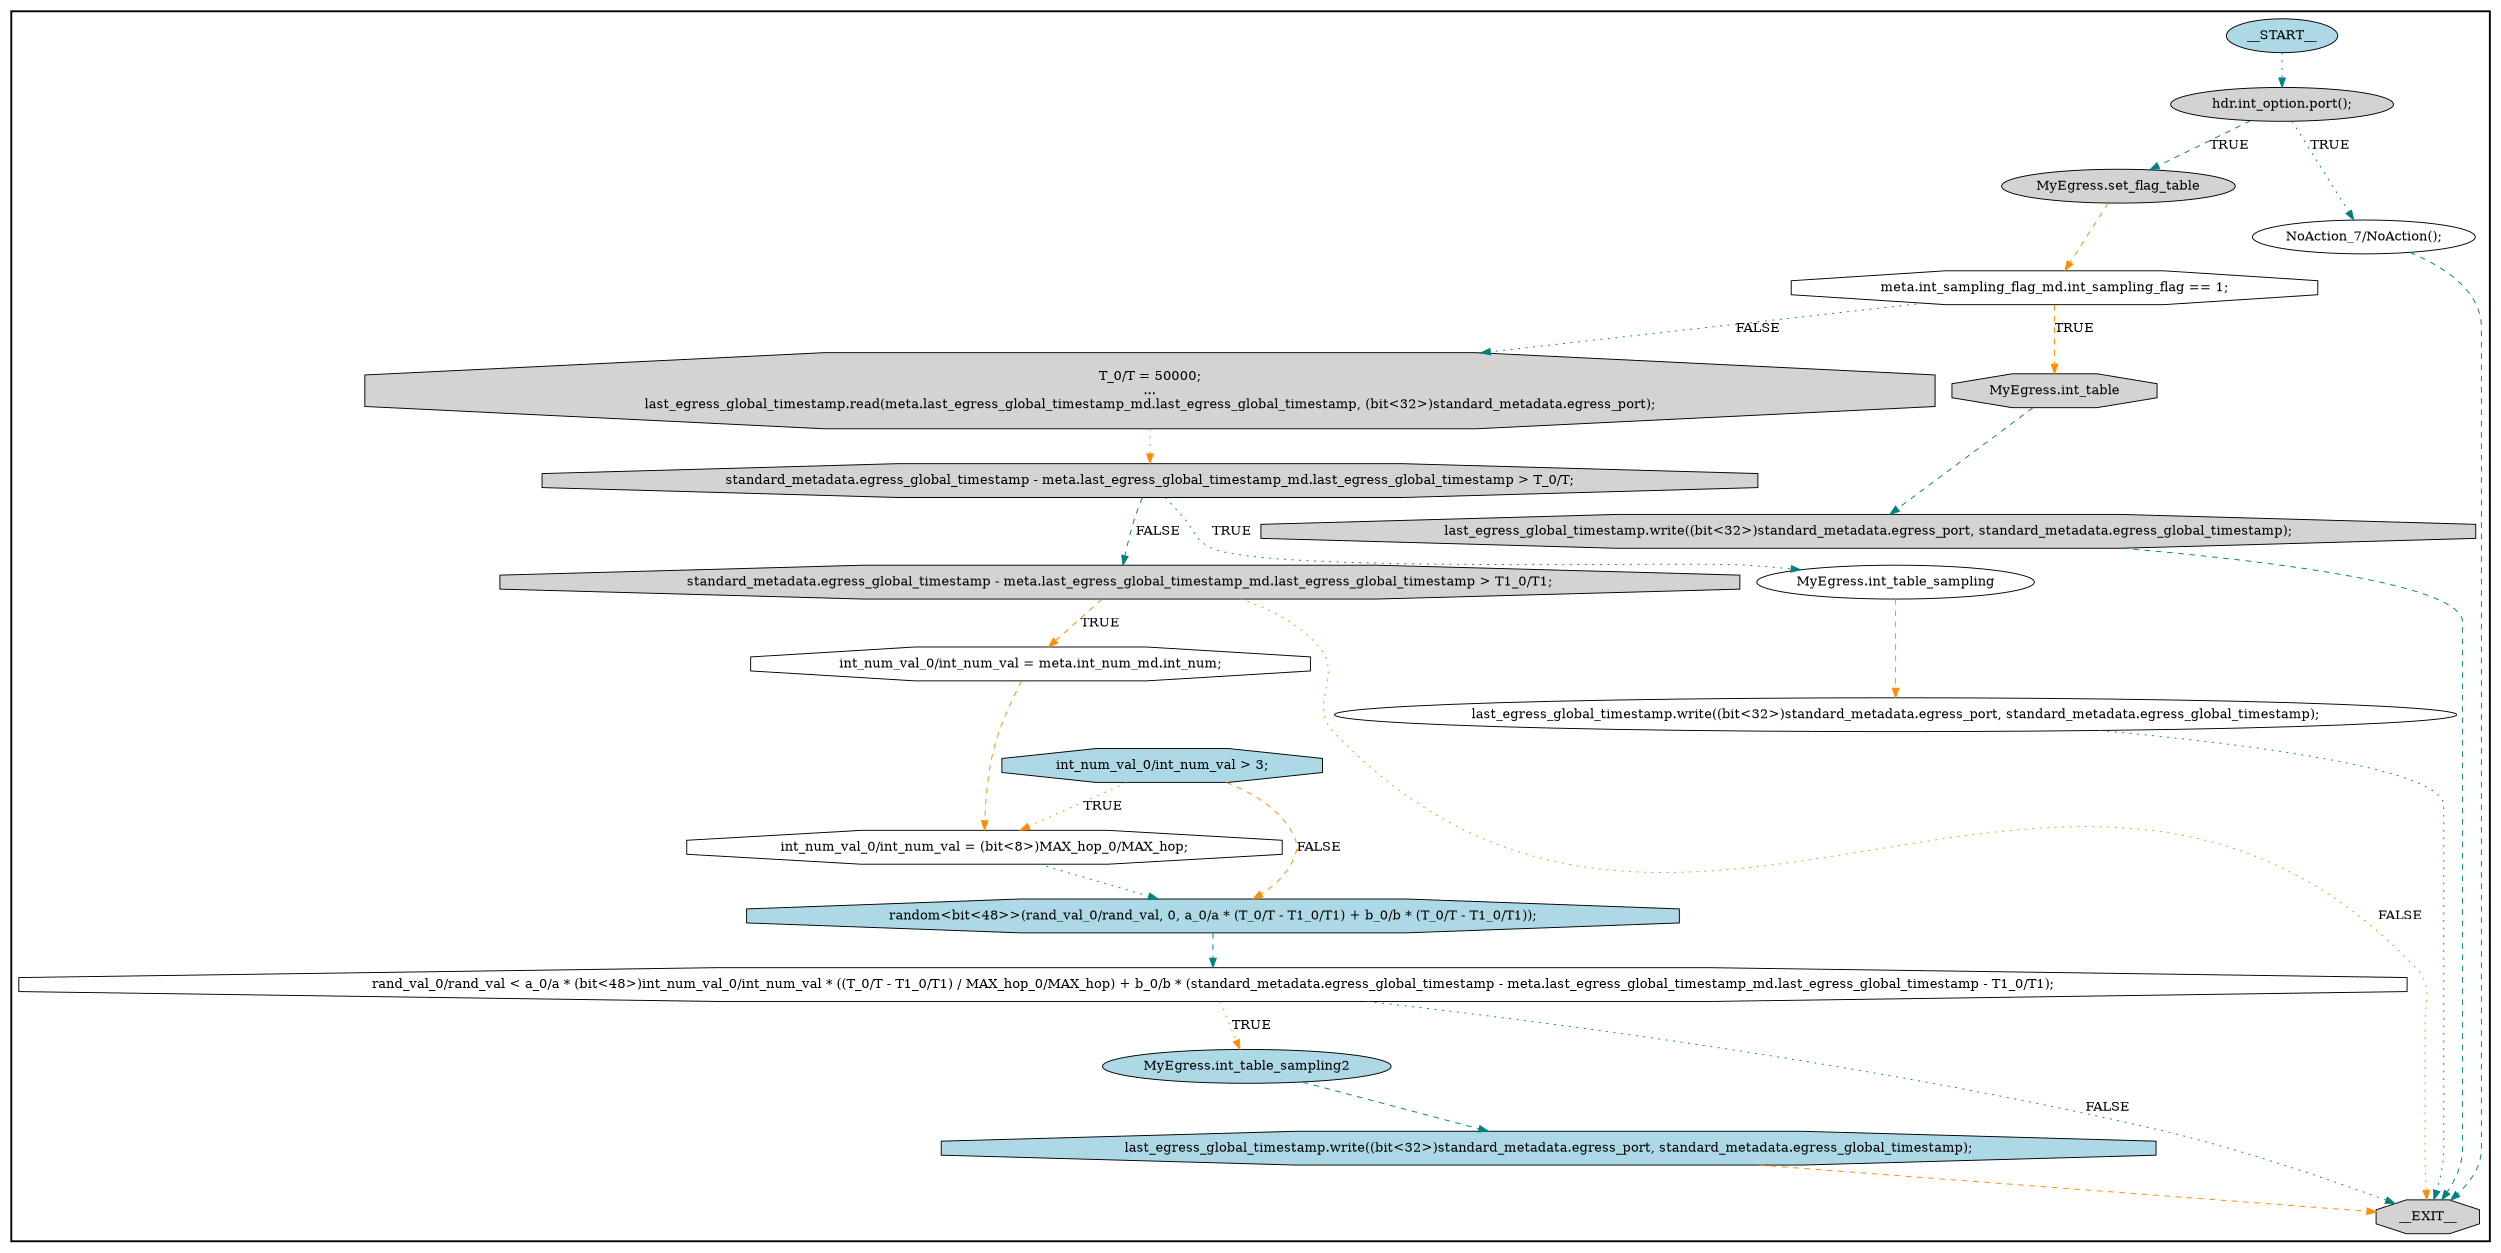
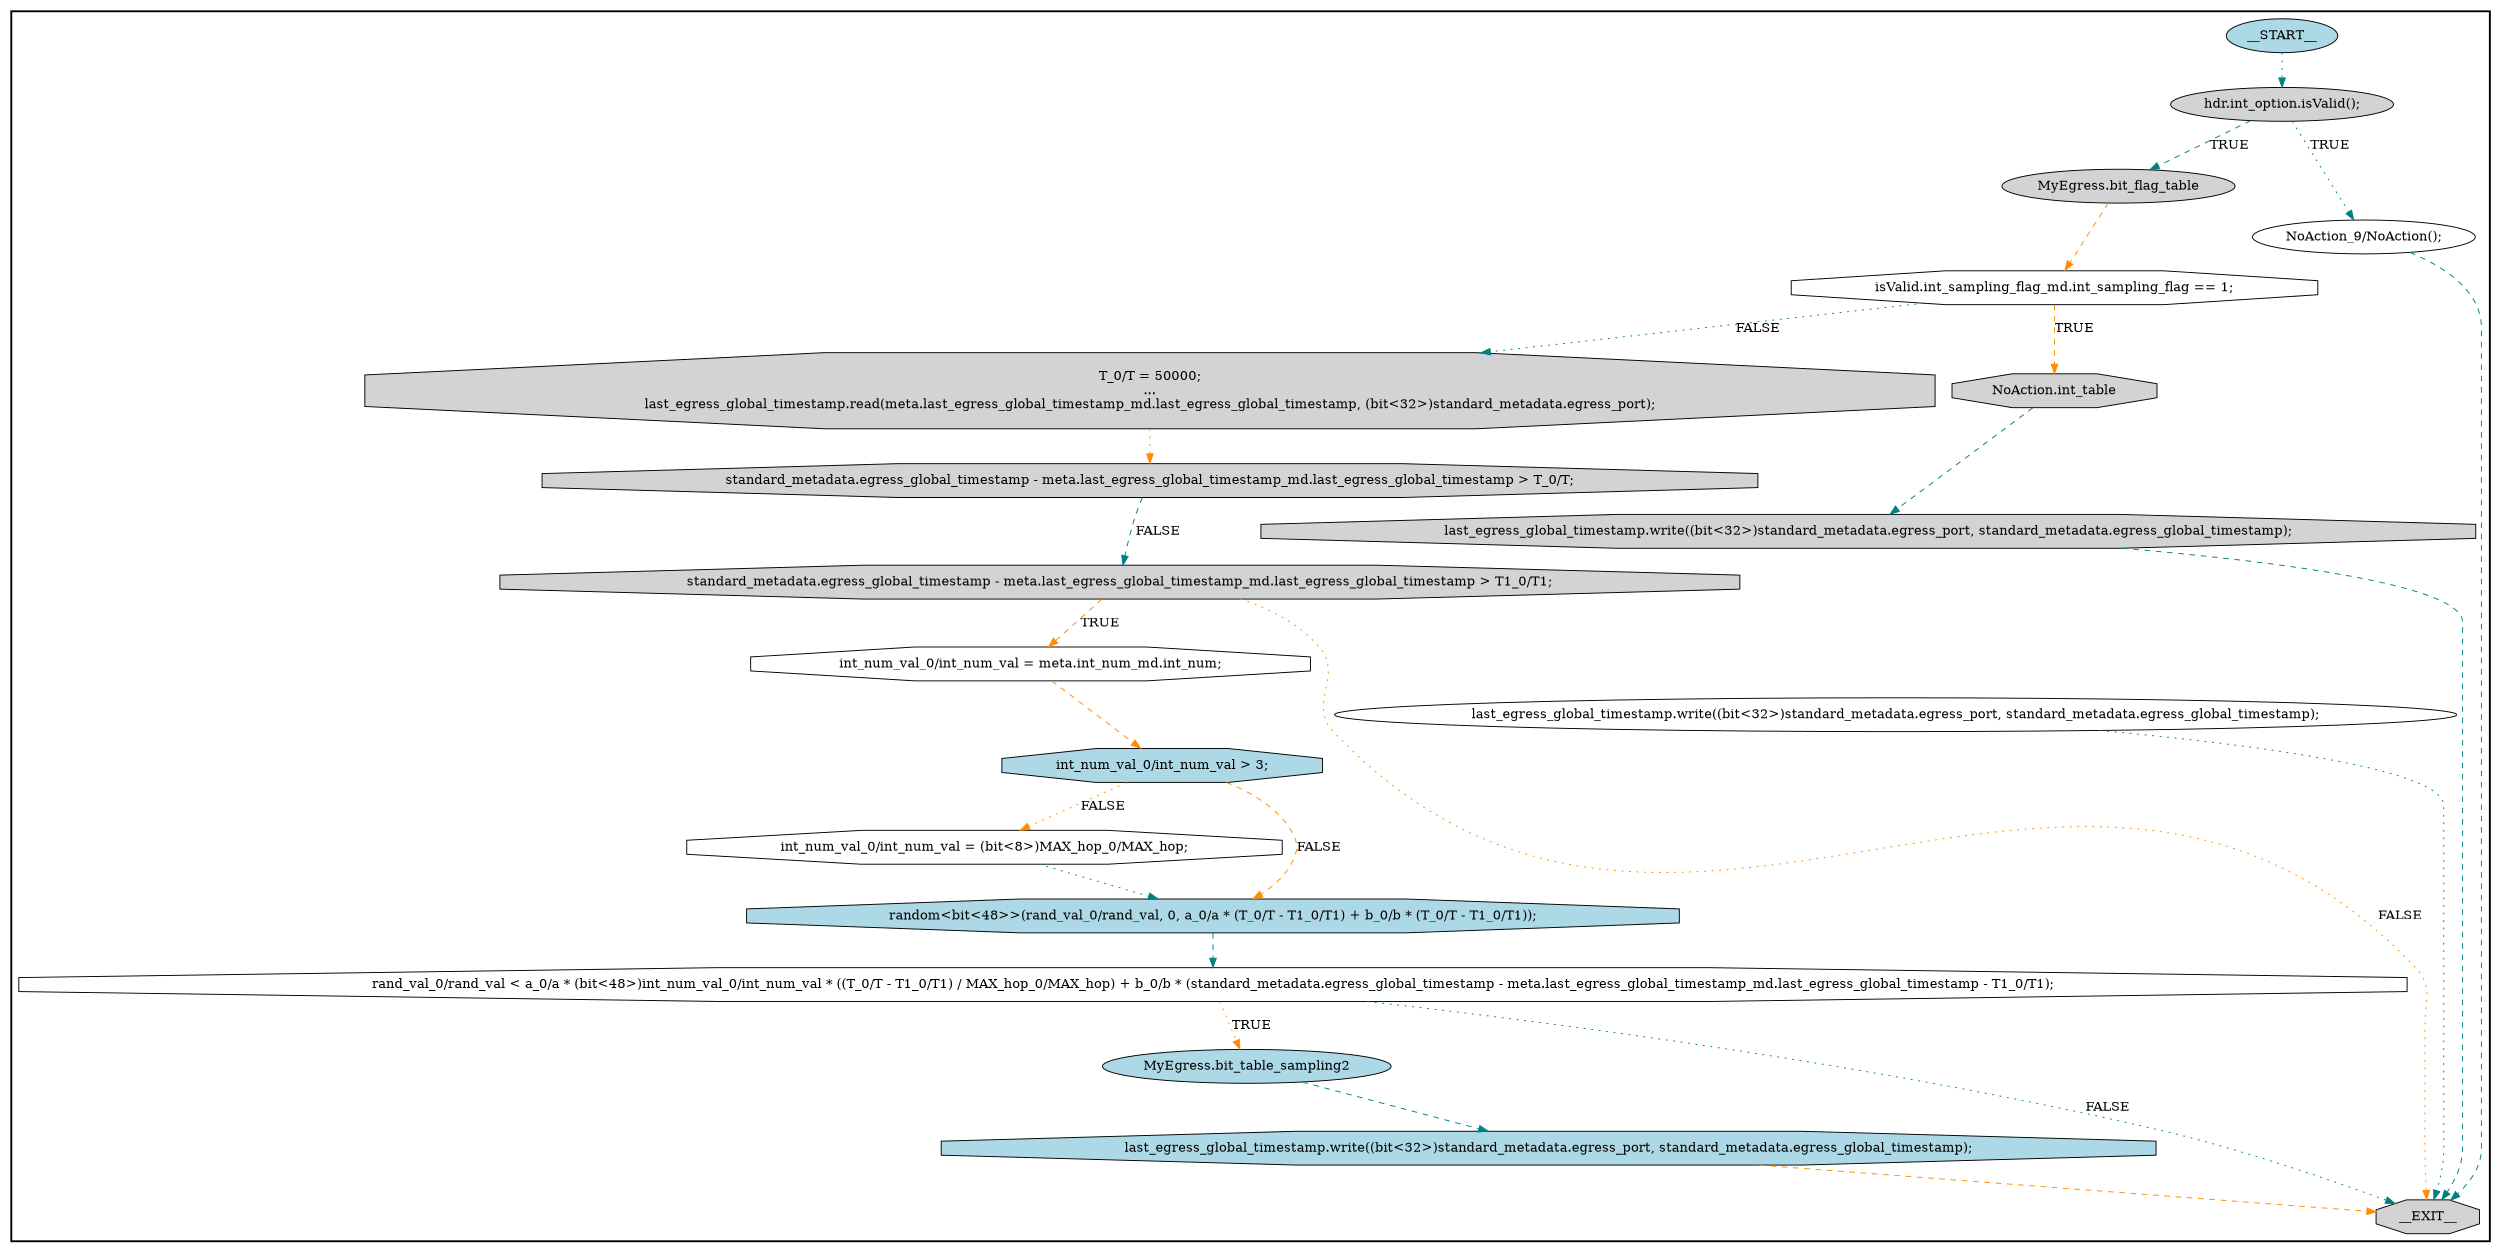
  digraph {
    node [fillcolor=lightgrey shape=octagon style="solid,filled"]
    edge [color=teal style=dashed]
    n1 [fillcolor=lightblue label=__START__ shape=ellipse]
-   n2 [label="hdr.int_option.port();" shape=ellipse]
+   n2 [label="hdr.int_option.isValid();" shape=ellipse]
    n3 [label=__EXIT__]
-   n4 [label="MyEgress.set_flag_table" shape=ellipse]
-   n5 [fillcolor=white label="NoAction_7/NoAction();" shape=ellipse]
-   n6 [fillcolor=white label="meta.int_sampling_flag_md.int_sampling_flag == 1;"]
-   n7 [label="MyEgress.int_table"]
+   n4 [label="MyEgress.bit_flag_table" shape=ellipse]
+   n5 [fillcolor=white label="NoAction_9/NoAction();" shape=ellipse]
+   n6 [fillcolor=white label="isValid.int_sampling_flag_md.int_sampling_flag == 1;"]
+   n7 [label="NoAction.int_table"]
    n8 [label="T_0/T = 50000;\n...\nlast_egress_global_timestamp.read(meta.last_egress_global_timestamp_md.last_egress_global_timestamp, (bit<32>)standard_metadata.egress_port);"]
    n9 [label="last_egress_global_timestamp.write((bit<32>)standard_metadata.egress_port, standard_metadata.egress_global_timestamp);"]
    n10 [label="standard_metadata.egress_global_timestamp - meta.last_egress_global_timestamp_md.last_egress_global_timestamp > T_0/T;"]
-   n11 [fillcolor=white label="MyEgress.int_table_sampling" shape=ellipse]
    n12 [label="standard_metadata.egress_global_timestamp - meta.last_egress_global_timestamp_md.last_egress_global_timestamp > T1_0/T1;"]
    n13 [fillcolor=white label="last_egress_global_timestamp.write((bit<32>)standard_metadata.egress_port, standard_metadata.egress_global_timestamp);" shape=ellipse]
    n14 [fillcolor=white label="int_num_val_0/int_num_val = meta.int_num_md.int_num;"]
    n15 [fillcolor=lightblue label="int_num_val_0/int_num_val > 3;"]
    n16 [fillcolor=white label="int_num_val_0/int_num_val = (bit<8>)MAX_hop_0/MAX_hop;"]
    n17 [fillcolor=lightblue label="random<bit<48>>(rand_val_0/rand_val, 0, a_0/a * (T_0/T - T1_0/T1) + b_0/b * (T_0/T - T1_0/T1));"]
    n18 [fillcolor=white label="rand_val_0/rand_val < a_0/a * (bit<48>)int_num_val_0/int_num_val * ((T_0/T - T1_0/T1) / MAX_hop_0/MAX_hop) + b_0/b * (standard_metadata.egress_global_timestamp - meta.last_egress_global_timestamp_md.last_egress_global_timestamp - T1_0/T1);"]
-   n19 [fillcolor=lightblue label="MyEgress.int_table_sampling2" shape=ellipse]
+   n19 [fillcolor=lightblue label="MyEgress.bit_table_sampling2" shape=ellipse]
    n20 [fillcolor=lightblue label="last_egress_global_timestamp.write((bit<32>)standard_metadata.egress_port, standard_metadata.egress_global_timestamp);"]
    subgraph cluster_1 {
      labeljust=r
      style=bold
      n1
      n2
      n3
      n4
      n5
      n6
      n7
      n8
      n9
      n10
-     n11
      n12
      n13
      n14
      n15
      n16
      n17
      n18
      n19
      n20
    }
    n1 -> n2 [style=dotted]
    n2 -> n4 [label=TRUE]
    n2 -> n5 [label=TRUE style=dotted]
    n4 -> n6 [color=darkorange]
    n5 -> n3
    n6 -> n7 [color=darkorange label=TRUE]
    n6 -> n8 [label=FALSE style=dotted]
    n7 -> n9
    n8 -> n10 [color=darkorange style=dotted]
    n9 -> n3
-   n10 -> n11 [label=TRUE style=dotted]
    n10 -> n12 [label=FALSE]
-   n11 -> n13 [color=darkorange]
    n12 -> n3 [color=darkorange label=FALSE style=dotted]
    n12 -> n14 [color=darkorange label=TRUE]
    n13 -> n3 [style=dotted]
-   n14 -> n16 [color=darkorange]
-   n15 -> n16 [color=darkorange label=TRUE style=dotted]
+   n14 -> n15 [color=darkorange]
+   n15 -> n16 [color=darkorange label=FALSE style=dotted]
    n15 -> n17 [color=darkorange label=FALSE]
    n16 -> n17 [style=dotted]
    n17 -> n18
    n18 -> n3 [label=FALSE style=dotted]
    n18 -> n19 [color=darkorange label=TRUE style=dotted]
    n19 -> n20
    n20 -> n3 [color=darkorange]
  }
